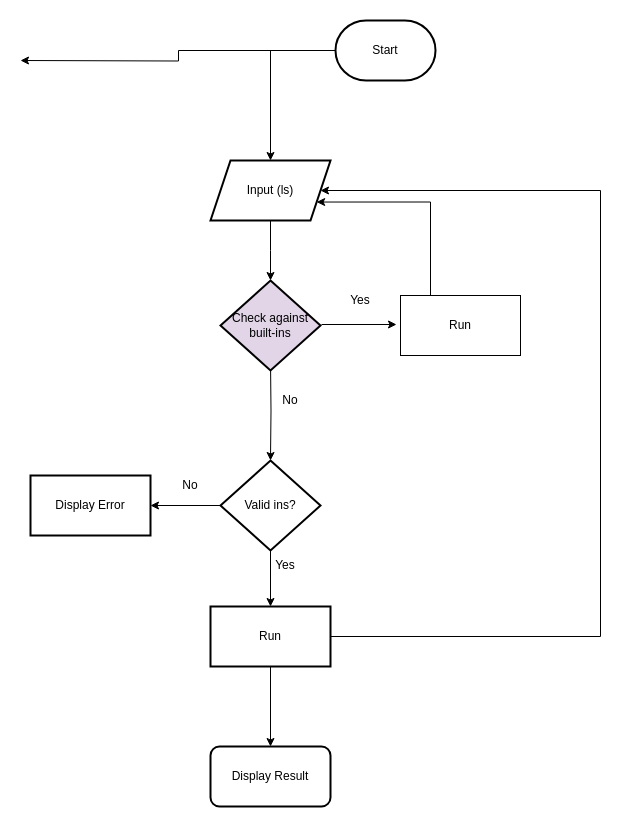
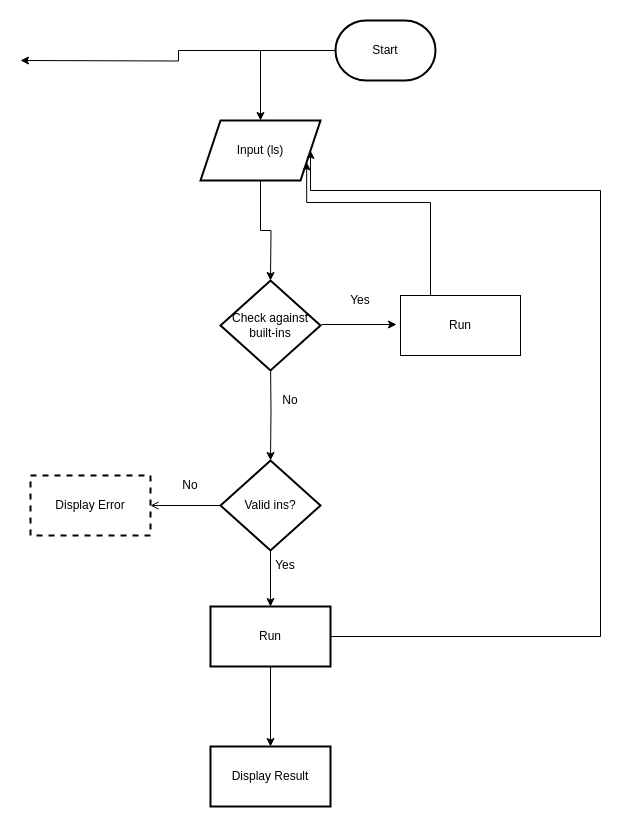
  <mxCell id="0" />
  <mxCell id="1" parent="0" />
  <mxCell id="2" value="" style="edgeStyle=orthogonalEdgeStyle;rounded=0;orthogonalLoop=1;jettySize=auto;html=1;" parent="1" source="4" target="6" edge="1"><mxGeometry relative="1" as="geometry" /></mxCell>
  <mxCell id="3" style="edgeStyle=orthogonalEdgeStyle;rounded=0;orthogonalLoop=1;jettySize=auto;html=1;exitX=0;exitY=0.5;exitDx=0;exitDy=0;exitPerimeter=0;" edge="1" parent="1" source="4"><mxGeometry relative="1" as="geometry"><mxPoint x="20" y="60" as="targetPoint" /></mxGeometry></mxCell>
  <mxCell id="4" value="Start" style="strokeWidth=2;html=1;shape=mxgraph.flowchart.terminator;whiteSpace=wrap;" parent="1" vertex="1"><mxGeometry x="335" y="20" width="100" height="60" as="geometry" /></mxCell>
  <mxCell id="5" value="" style="edgeStyle=orthogonalEdgeStyle;rounded=0;orthogonalLoop=1;jettySize=auto;html=1;" parent="1" source="6" edge="1"><mxGeometry relative="1" as="geometry"><mxPoint x="270" y="280" as="targetPoint" /></mxGeometry></mxCell>
- <mxCell id="6" value="Input (ls)" style="shape=parallelogram;perimeter=parallelogramPerimeter;whiteSpace=wrap;html=1;fixedSize=1;strokeWidth=2;" parent="1" vertex="1"><mxGeometry x="210" y="160" width="120" height="60" as="geometry" /></mxCell>
- <mxCell id="7" value="" style="edgeStyle=orthogonalEdgeStyle;rounded=0;orthogonalLoop=1;jettySize=auto;html=1;" parent="1" source="9" target="10" edge="1"><mxGeometry relative="1" as="geometry" /></mxCell>
+ <mxCell id="6" value="Input (ls)" style="shape=parallelogram;perimeter=parallelogramPerimeter;whiteSpace=wrap;html=1;fixedSize=1;strokeWidth=2;" parent="1" vertex="1"><mxGeometry x="200" y="120" width="120" height="60" as="geometry" /></mxCell>
+ <mxCell id="7" value="" style="edgeStyle=orthogonalEdgeStyle;rounded=0;orthogonalLoop=1;jettySize=auto;html=1;endArrow=open;" parent="1" source="9" target="10" edge="1"><mxGeometry relative="1" as="geometry" /></mxCell>
  <mxCell id="8" value="" style="edgeStyle=orthogonalEdgeStyle;rounded=0;orthogonalLoop=1;jettySize=auto;html=1;" parent="1" source="9" target="13" edge="1"><mxGeometry relative="1" as="geometry" /></mxCell>
  <mxCell id="9" value="Valid ins?" style="rhombus;whiteSpace=wrap;html=1;strokeWidth=2;" parent="1" vertex="1"><mxGeometry x="220" y="460" width="100" height="90" as="geometry" /></mxCell>
- <mxCell id="10" value="Display Error" style="whiteSpace=wrap;html=1;strokeWidth=2;" parent="1" vertex="1"><mxGeometry x="30" y="475" width="120" height="60" as="geometry" /></mxCell>
+ <mxCell id="10" value="Display Error" style="whiteSpace=wrap;html=1;strokeWidth=2;dashed=1;" parent="1" vertex="1"><mxGeometry x="30" y="475" width="120" height="60" as="geometry" /></mxCell>
  <mxCell id="11" style="edgeStyle=orthogonalEdgeStyle;rounded=0;orthogonalLoop=1;jettySize=auto;html=1;exitX=1;exitY=0.5;exitDx=0;exitDy=0;entryX=1;entryY=0.5;entryDx=0;entryDy=0;" parent="1" source="13" target="6" edge="1"><mxGeometry relative="1" as="geometry"><Array as="points"><mxPoint x="600" y="636" /><mxPoint x="600" y="190" /></Array></mxGeometry></mxCell>
  <mxCell id="12" value="" style="edgeStyle=orthogonalEdgeStyle;rounded=0;orthogonalLoop=1;jettySize=auto;html=1;" parent="1" source="13" target="19" edge="1"><mxGeometry relative="1" as="geometry" /></mxCell>
  <mxCell id="13" value="Run" style="whiteSpace=wrap;html=1;strokeWidth=2;" parent="1" vertex="1"><mxGeometry x="210" y="606" width="120" height="60" as="geometry" /></mxCell>
  <mxCell id="14" value="" style="edgeStyle=orthogonalEdgeStyle;rounded=0;orthogonalLoop=1;jettySize=auto;html=1;" parent="1" target="9" edge="1"><mxGeometry relative="1" as="geometry"><mxPoint x="270" y="360" as="sourcePoint" /></mxGeometry></mxCell>
  <mxCell id="15" value="" style="edgeStyle=orthogonalEdgeStyle;rounded=0;orthogonalLoop=1;jettySize=auto;html=1;" parent="1" edge="1"><mxGeometry relative="1" as="geometry"><mxPoint x="321" y="324" as="sourcePoint" /><mxPoint x="396" y="324" as="targetPoint" /></mxGeometry></mxCell>
  <mxCell id="16" style="edgeStyle=orthogonalEdgeStyle;rounded=0;orthogonalLoop=1;jettySize=auto;html=1;exitX=0.25;exitY=0;exitDx=0;exitDy=0;entryX=1;entryY=0.75;entryDx=0;entryDy=0;" edge="1" parent="1" source="17" target="6"><mxGeometry relative="1" as="geometry"><Array as="points"><mxPoint x="430" y="202" /></Array></mxGeometry></mxCell>
  <mxCell id="17" value="Run" style="whiteSpace=wrap;html=1;" parent="1" vertex="1"><mxGeometry x="400" y="295" width="120" height="60" as="geometry" /></mxCell>
  <mxCell id="18" value="Yes" style="text;html=1;strokeColor=none;fillColor=none;align=center;verticalAlign=middle;whiteSpace=wrap;rounded=0;" parent="1" vertex="1"><mxGeometry x="330" y="290" width="60" height="20" as="geometry" /></mxCell>
- <mxCell id="19" value="Display Result" style="whiteSpace=wrap;html=1;strokeWidth=2;rounded=1;" parent="1" vertex="1"><mxGeometry x="210" y="746" width="120" height="60" as="geometry" /></mxCell>
+ <mxCell id="19" value="Display Result" style="whiteSpace=wrap;html=1;strokeWidth=2;" parent="1" vertex="1"><mxGeometry x="210" y="746" width="120" height="60" as="geometry" /></mxCell>
  <mxCell id="20" value="No" style="text;html=1;strokeColor=none;fillColor=none;align=center;verticalAlign=middle;whiteSpace=wrap;rounded=0;" parent="1" vertex="1"><mxGeometry x="270" y="390" width="40" height="20" as="geometry" /></mxCell>
- <mxCell id="21" value="Check against&lt;br&gt;built-ins" style="rhombus;whiteSpace=wrap;html=1;strokeWidth=2;fillColor=#e1d5e7;" parent="1" vertex="1"><mxGeometry x="220" y="280" width="100" height="90" as="geometry" /></mxCell>
+ <mxCell id="21" value="Check against&lt;br&gt;built-ins" style="rhombus;whiteSpace=wrap;html=1;strokeWidth=2;" parent="1" vertex="1"><mxGeometry x="220" y="280" width="100" height="90" as="geometry" /></mxCell>
  <mxCell id="22" value="No" style="text;html=1;strokeColor=none;fillColor=none;align=center;verticalAlign=middle;whiteSpace=wrap;rounded=0;" parent="1" vertex="1"><mxGeometry x="170" y="475" width="40" height="20" as="geometry" /></mxCell>
  <mxCell id="23" value="Yes" style="text;html=1;strokeColor=none;fillColor=none;align=center;verticalAlign=middle;whiteSpace=wrap;rounded=0;" parent="1" vertex="1"><mxGeometry x="270" y="555" width="30" height="20" as="geometry" /></mxCell>
